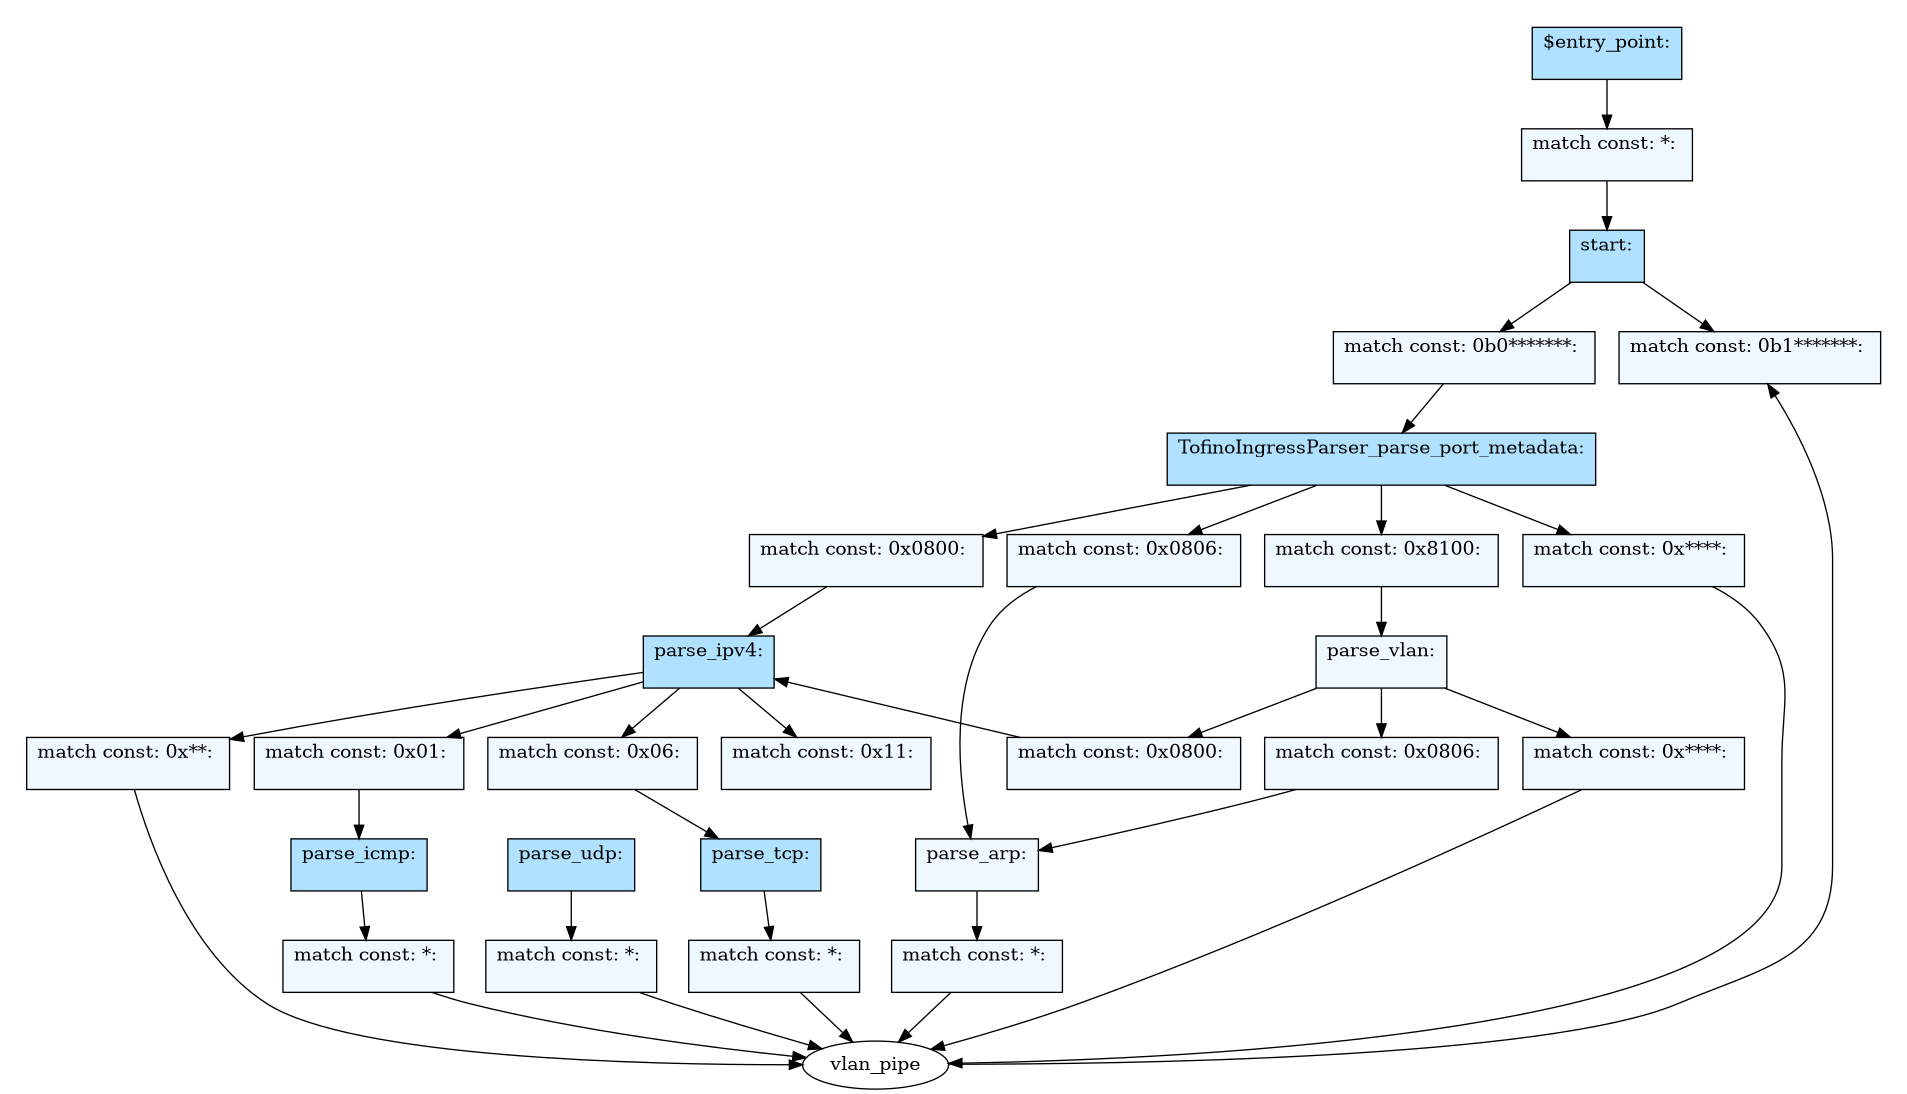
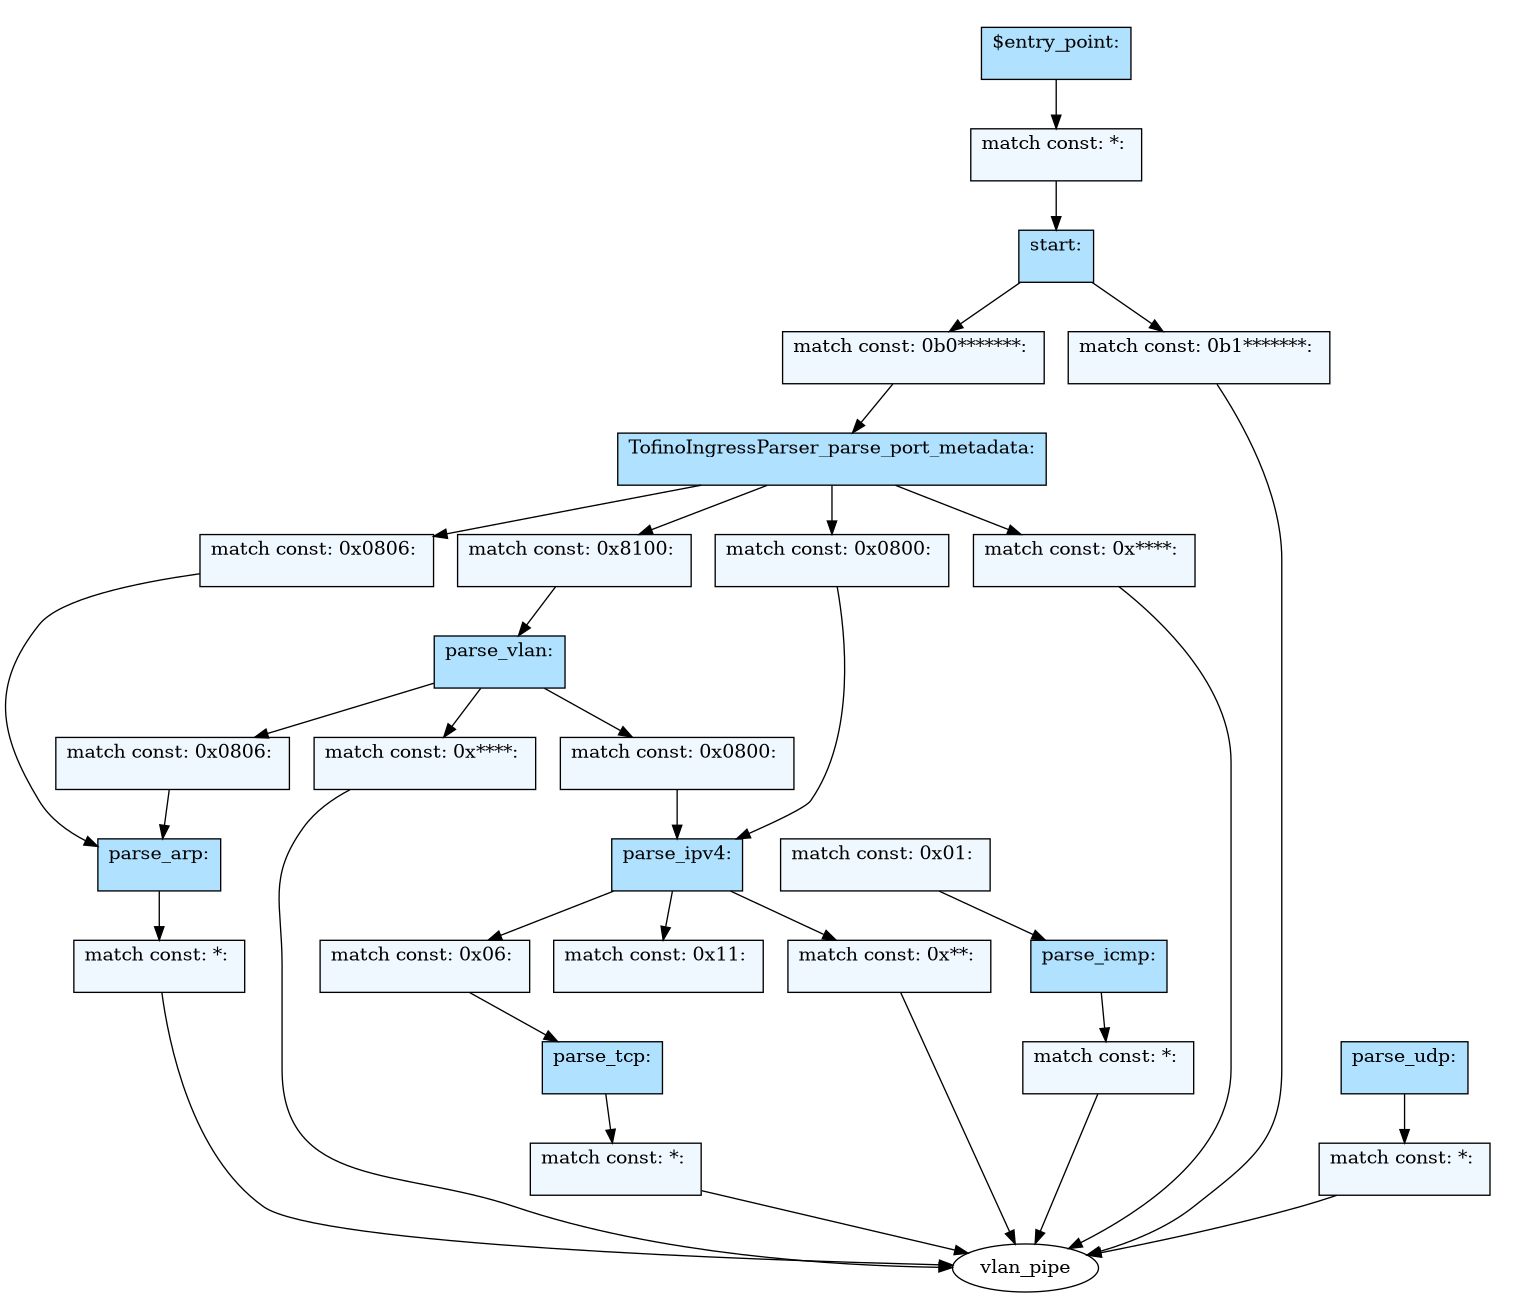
  digraph {
    node [fillcolor=aliceblue shape=record style=filled]
-   n1 [label="{parse_arp:\l\l}"]
+   n1 [fillcolor=lightskyblue1 label="{parse_arp:\l\l}"]
    n2 [label="{match const: *: \l\l}"]
    n3 [fillcolor=lightskyblue1 label="{parse_ipv4:\l\l}"]
    n4 [label="{match const: 0x06: \l\l}"]
    n5 [label="{match const: 0x11: \l\l}"]
    n6 [label="{match const: 0x01: \l\l}"]
    n7 [label="{match const: 0x**: \l\l}"]
    n8 [fillcolor=lightskyblue1 label="{parse_icmp:\l\l}"]
    n9 [label="{match const: *: \l\l}"]
    n10 [fillcolor=lightskyblue1 label="{parse_udp:\l\l}"]
    n11 [label="{match const: *: \l\l}"]
    n12 [fillcolor=lightskyblue1 label="{parse_tcp:\l\l}"]
    n13 [label="{match const: *: \l\l}"]
    n14 [fillcolor=lightskyblue1 label="{\$entry_point:\l\l}"]
    n15 [label="{match const: *: \l\l}"]
    n16 [fillcolor=lightskyblue1 label="{start:\l\l}"]
    n17 [label="{match const: 0b1*******: \l\l}"]
    n18 [label="{match const: 0b0*******: \l\l}"]
    n19 [fillcolor=lightskyblue1 label="{TofinoIngressParser_parse_port_metadata:\l\l}"]
    n20 [label="{match const: 0x0800: \l\l}"]
    n21 [label="{match const: 0x0806: \l\l}"]
    n22 [label="{match const: 0x8100: \l\l}"]
    n23 [label="{match const: 0x****: \l\l}"]
-   n24 [label="{parse_vlan:\l\l}"]
+   n24 [fillcolor=lightskyblue1 label="{parse_vlan:\l\l}"]
    n25 [label="{match const: 0x0800: \l\l}"]
    n26 [label="{match const: 0x0806: \l\l}"]
    n27 [label="{match const: 0x****: \l\l}"]
    n28 [label=vlan_pipe fillcolor="" shape="" style=""]
    subgraph cluster_1 {
      style=invis
      n1
      n2
    }
    subgraph cluster_2 {
      style=invis
      n3
      n4
      n5
      n6
      n7
    }
    subgraph cluster_3 {
      style=invis
      n8
      n9
    }
    subgraph cluster_4 {
      style=invis
      n10
      n11
    }
    subgraph cluster_5 {
      style=invis
      n12
      n13
    }
    subgraph cluster_6 {
      style=invis
      n14
      n15
    }
    subgraph cluster_7 {
      style=invis
      n16
      n17
      n18
    }
    subgraph cluster_8 {
      style=invis
      n19
      n20
      n21
      n22
      n23
    }
    subgraph cluster_9 {
      style=invis
      n24
      n25
      n26
      n27
    }
    n1 -> n2
    n2 -> n28
    n3 -> n4
    n3 -> n5
-   n3 -> n6
    n3 -> n7
    n4 -> n12
    n6 -> n8
    n7 -> n28
    n8 -> n9
    n9 -> n28
    n10 -> n11
    n11 -> n28
    n12 -> n13
    n13 -> n28
    n14 -> n15
    n15 -> n16
    n16 -> n17
    n16 -> n18
-   n28 -> n17
+   n17 -> n28
    n18 -> n19
    n19 -> n20
    n19 -> n21
    n19 -> n22
    n19 -> n23
    n20 -> n3
    n21 -> n1
    n22 -> n24
    n23 -> n28
    n24 -> n25
    n24 -> n26
    n24 -> n27
    n25 -> n3
    n26 -> n1
    n27 -> n28
  }
